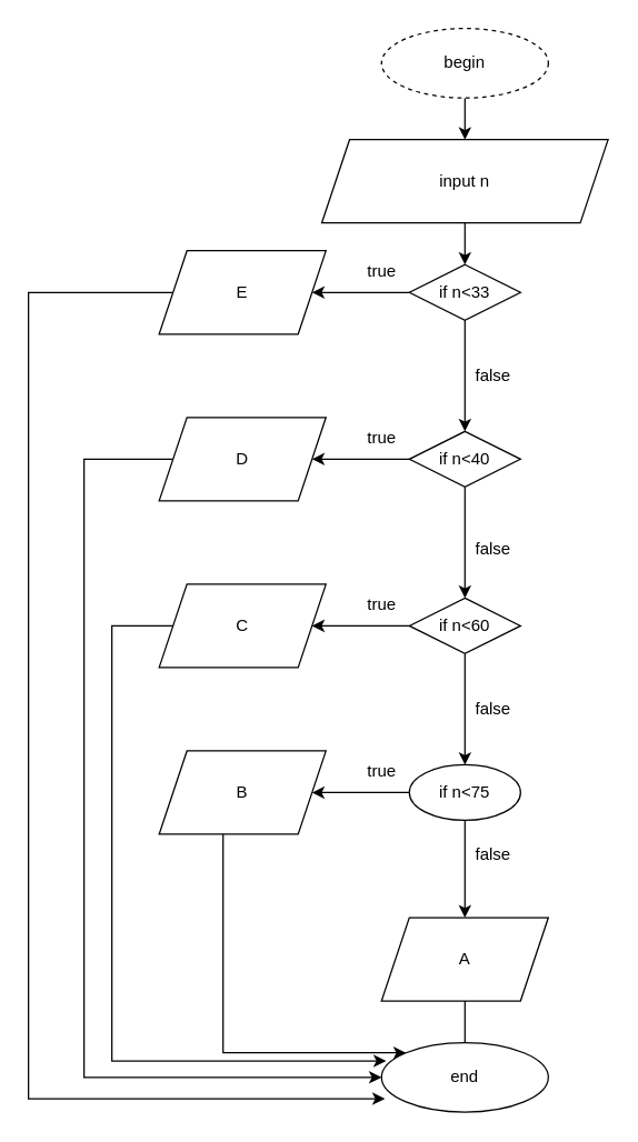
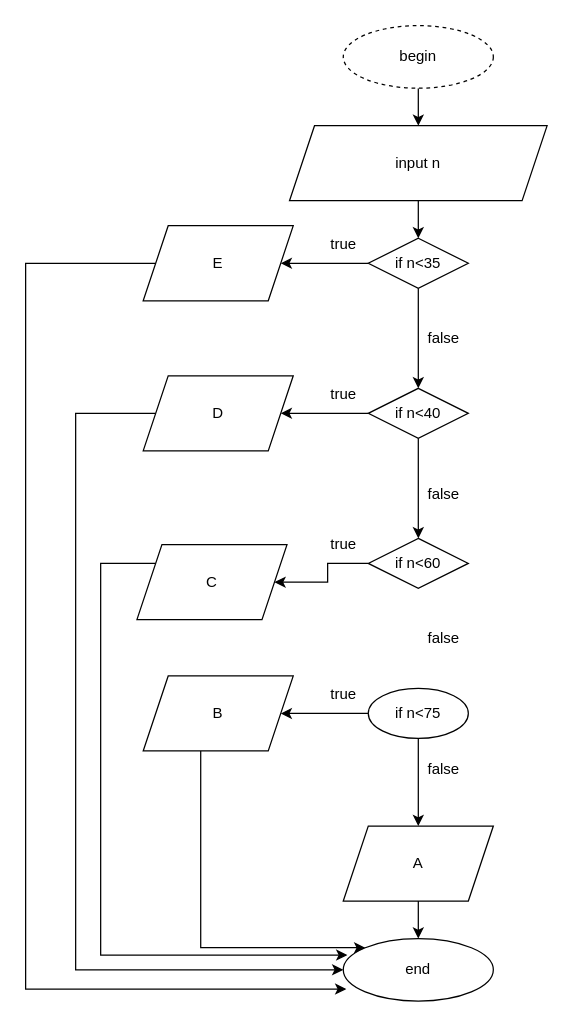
  <mxCell id="0" />
  <mxCell id="1" parent="0" />
  <mxCell id="2" style="edgeStyle=orthogonalEdgeStyle;rounded=0;orthogonalLoop=1;jettySize=auto;html=1;" edge="1" parent="1" source="3" target="6"><mxGeometry relative="1" as="geometry" /></mxCell>
  <mxCell id="3" value="begin" style="ellipse;whiteSpace=wrap;html=1;dashed=1;" vertex="1" parent="1"><mxGeometry x="274" y="20" width="120" height="50" as="geometry" /></mxCell>
  <mxCell id="4" value="end" style="ellipse;whiteSpace=wrap;html=1;" vertex="1" parent="1"><mxGeometry x="274" y="750" width="120" height="50" as="geometry" /></mxCell>
  <mxCell id="5" style="edgeStyle=orthogonalEdgeStyle;rounded=0;orthogonalLoop=1;jettySize=auto;html=1;entryX=0.5;entryY=0;entryDx=0;entryDy=0;" edge="1" parent="1" source="6"><mxGeometry relative="1" as="geometry"><mxPoint x="334" y="190" as="targetPoint" /></mxGeometry></mxCell>
  <mxCell id="6" value="input n" style="shape=parallelogram;perimeter=parallelogramPerimeter;whiteSpace=wrap;html=1;fixedSize=1;" vertex="1" parent="1"><mxGeometry x="231" y="100" width="206" height="60" as="geometry" /></mxCell>
  <mxCell id="7" value="" style="edgeStyle=orthogonalEdgeStyle;rounded=0;orthogonalLoop=1;jettySize=auto;html=1;" edge="1" parent="1" source="9" target="12"><mxGeometry relative="1" as="geometry" /></mxCell>
  <mxCell id="8" value="" style="edgeStyle=orthogonalEdgeStyle;rounded=0;orthogonalLoop=1;jettySize=auto;html=1;" edge="1" parent="1" source="9" target="20"><mxGeometry relative="1" as="geometry" /></mxCell>
- <mxCell id="9" value="if n&amp;lt;33" style="rhombus;whiteSpace=wrap;html=1;" vertex="1" parent="1"><mxGeometry x="294" y="190" width="80" height="40" as="geometry" /></mxCell>
+ <mxCell id="9" value="if n&amp;lt;35" style="rhombus;whiteSpace=wrap;html=1;" vertex="1" parent="1"><mxGeometry x="294" y="190" width="80" height="40" as="geometry" /></mxCell>
  <mxCell id="10" value="" style="edgeStyle=orthogonalEdgeStyle;rounded=0;orthogonalLoop=1;jettySize=auto;html=1;" edge="1" parent="1" source="12" target="15"><mxGeometry relative="1" as="geometry" /></mxCell>
  <mxCell id="11" value="" style="edgeStyle=orthogonalEdgeStyle;rounded=0;orthogonalLoop=1;jettySize=auto;html=1;" edge="1" parent="1" source="12" target="22"><mxGeometry relative="1" as="geometry" /></mxCell>
  <mxCell id="12" value="if n&amp;lt;40" style="rhombus;whiteSpace=wrap;html=1;" vertex="1" parent="1"><mxGeometry x="294" y="310" width="80" height="40" as="geometry" /></mxCell>
- <mxCell id="13" value="" style="edgeStyle=orthogonalEdgeStyle;rounded=0;orthogonalLoop=1;jettySize=auto;html=1;" edge="1" parent="1" source="15" target="18"><mxGeometry relative="1" as="geometry" /></mxCell>
  <mxCell id="14" value="" style="edgeStyle=orthogonalEdgeStyle;rounded=0;orthogonalLoop=1;jettySize=auto;html=1;" edge="1" parent="1" source="15" target="24"><mxGeometry relative="1" as="geometry" /></mxCell>
  <mxCell id="15" value="if n&amp;lt;60&lt;br&gt;" style="rhombus;whiteSpace=wrap;html=1;" vertex="1" parent="1"><mxGeometry x="294" y="430" width="80" height="40" as="geometry" /></mxCell>
  <mxCell id="16" value="" style="edgeStyle=orthogonalEdgeStyle;rounded=0;orthogonalLoop=1;jettySize=auto;html=1;" edge="1" parent="1" source="18" target="26"><mxGeometry relative="1" as="geometry" /></mxCell>
  <mxCell id="17" value="" style="edgeStyle=orthogonalEdgeStyle;rounded=0;orthogonalLoop=1;jettySize=auto;html=1;" edge="1" parent="1" source="18" target="28"><mxGeometry relative="1" as="geometry" /></mxCell>
  <mxCell id="18" value="if n&amp;lt;75" style="ellipse;whiteSpace=wrap;html=1;" vertex="1" parent="1"><mxGeometry x="294" y="550" width="80" height="40" as="geometry" /></mxCell>
  <mxCell id="19" style="edgeStyle=orthogonalEdgeStyle;rounded=0;orthogonalLoop=1;jettySize=auto;html=1;entryX=0.02;entryY=0.808;entryDx=0;entryDy=0;entryPerimeter=0;" edge="1" parent="1" source="20" target="4"><mxGeometry relative="1" as="geometry"><Array as="points"><mxPoint x="20" y="210" /><mxPoint x="20" y="790" /></Array></mxGeometry></mxCell>
  <mxCell id="20" value="E" style="shape=parallelogram;perimeter=parallelogramPerimeter;whiteSpace=wrap;html=1;fixedSize=1;" vertex="1" parent="1"><mxGeometry x="114" y="180" width="120" height="60" as="geometry" /></mxCell>
  <mxCell id="21" style="edgeStyle=orthogonalEdgeStyle;rounded=0;orthogonalLoop=1;jettySize=auto;html=1;entryX=0;entryY=0.5;entryDx=0;entryDy=0;" edge="1" parent="1" source="22" target="4"><mxGeometry relative="1" as="geometry"><Array as="points"><mxPoint x="60" y="330" /><mxPoint x="60" y="775" /></Array></mxGeometry></mxCell>
  <mxCell id="22" value="D" style="shape=parallelogram;perimeter=parallelogramPerimeter;whiteSpace=wrap;html=1;fixedSize=1;" vertex="1" parent="1"><mxGeometry x="114" y="300" width="120" height="60" as="geometry" /></mxCell>
  <mxCell id="23" style="edgeStyle=orthogonalEdgeStyle;rounded=0;orthogonalLoop=1;jettySize=auto;html=1;entryX=0.027;entryY=0.264;entryDx=0;entryDy=0;entryPerimeter=0;" edge="1" parent="1" source="24" target="4"><mxGeometry relative="1" as="geometry"><Array as="points"><mxPoint x="80" y="450" /><mxPoint x="80" y="763" /></Array></mxGeometry></mxCell>
- <mxCell id="24" value="C" style="shape=parallelogram;perimeter=parallelogramPerimeter;whiteSpace=wrap;html=1;fixedSize=1;" vertex="1" parent="1"><mxGeometry x="114" y="420" width="120" height="60" as="geometry" /></mxCell>
+ <mxCell id="24" value="C" style="shape=parallelogram;perimeter=parallelogramPerimeter;whiteSpace=wrap;html=1;fixedSize=1;" vertex="1" parent="1"><mxGeometry x="109" y="435" width="120" height="60" as="geometry" /></mxCell>
  <mxCell id="25" style="edgeStyle=orthogonalEdgeStyle;rounded=0;orthogonalLoop=1;jettySize=auto;html=1;entryX=0;entryY=0;entryDx=0;entryDy=0;" edge="1" parent="1" source="26" target="4"><mxGeometry relative="1" as="geometry"><Array as="points"><mxPoint x="160" y="757" /></Array></mxGeometry></mxCell>
  <mxCell id="26" value="B" style="shape=parallelogram;perimeter=parallelogramPerimeter;whiteSpace=wrap;html=1;fixedSize=1;" vertex="1" parent="1"><mxGeometry x="114" y="540" width="120" height="60" as="geometry" /></mxCell>
- <mxCell id="27" value="" style="edgeStyle=orthogonalEdgeStyle;rounded=0;orthogonalLoop=1;jettySize=auto;html=1;endArrow=none;" edge="1" parent="1" source="28" target="4"><mxGeometry relative="1" as="geometry" /></mxCell>
+ <mxCell id="27" value="" style="edgeStyle=orthogonalEdgeStyle;rounded=0;orthogonalLoop=1;jettySize=auto;html=1;" edge="1" parent="1" source="28" target="4"><mxGeometry relative="1" as="geometry" /></mxCell>
  <mxCell id="28" value="A" style="shape=parallelogram;perimeter=parallelogramPerimeter;whiteSpace=wrap;html=1;fixedSize=1;" vertex="1" parent="1"><mxGeometry x="274" y="660" width="120" height="60" as="geometry" /></mxCell>
  <mxCell id="29" value="true" style="text;html=1;resizable=0;autosize=1;align=center;verticalAlign=middle;points=[];fillColor=none;strokeColor=none;rounded=0;" vertex="1" parent="1"><mxGeometry x="254" y="180" width="40" height="30" as="geometry" /></mxCell>
  <mxCell id="30" value="true" style="text;html=1;resizable=0;autosize=1;align=center;verticalAlign=middle;points=[];fillColor=none;strokeColor=none;rounded=0;" vertex="1" parent="1"><mxGeometry x="254" y="300" width="40" height="30" as="geometry" /></mxCell>
  <mxCell id="31" value="true" style="text;html=1;resizable=0;autosize=1;align=center;verticalAlign=middle;points=[];fillColor=none;strokeColor=none;rounded=0;" vertex="1" parent="1"><mxGeometry x="254" y="420" width="40" height="30" as="geometry" /></mxCell>
  <mxCell id="32" value="true" style="text;html=1;resizable=0;autosize=1;align=center;verticalAlign=middle;points=[];fillColor=none;strokeColor=none;rounded=0;" vertex="1" parent="1"><mxGeometry x="254" y="540" width="40" height="30" as="geometry" /></mxCell>
  <mxCell id="33" value="false" style="text;html=1;resizable=0;autosize=1;align=center;verticalAlign=middle;points=[];fillColor=none;strokeColor=none;rounded=0;" vertex="1" parent="1"><mxGeometry x="329" y="255" width="50" height="30" as="geometry" /></mxCell>
  <mxCell id="34" value="false" style="text;html=1;resizable=0;autosize=1;align=center;verticalAlign=middle;points=[];fillColor=none;strokeColor=none;rounded=0;" vertex="1" parent="1"><mxGeometry x="329" y="380" width="50" height="30" as="geometry" /></mxCell>
  <mxCell id="35" value="false" style="text;html=1;resizable=0;autosize=1;align=center;verticalAlign=middle;points=[];fillColor=none;strokeColor=none;rounded=0;" vertex="1" parent="1"><mxGeometry x="329" y="495" width="50" height="30" as="geometry" /></mxCell>
  <mxCell id="36" value="false" style="text;html=1;resizable=0;autosize=1;align=center;verticalAlign=middle;points=[];fillColor=none;strokeColor=none;rounded=0;" vertex="1" parent="1"><mxGeometry x="329" y="600" width="50" height="30" as="geometry" /></mxCell>
